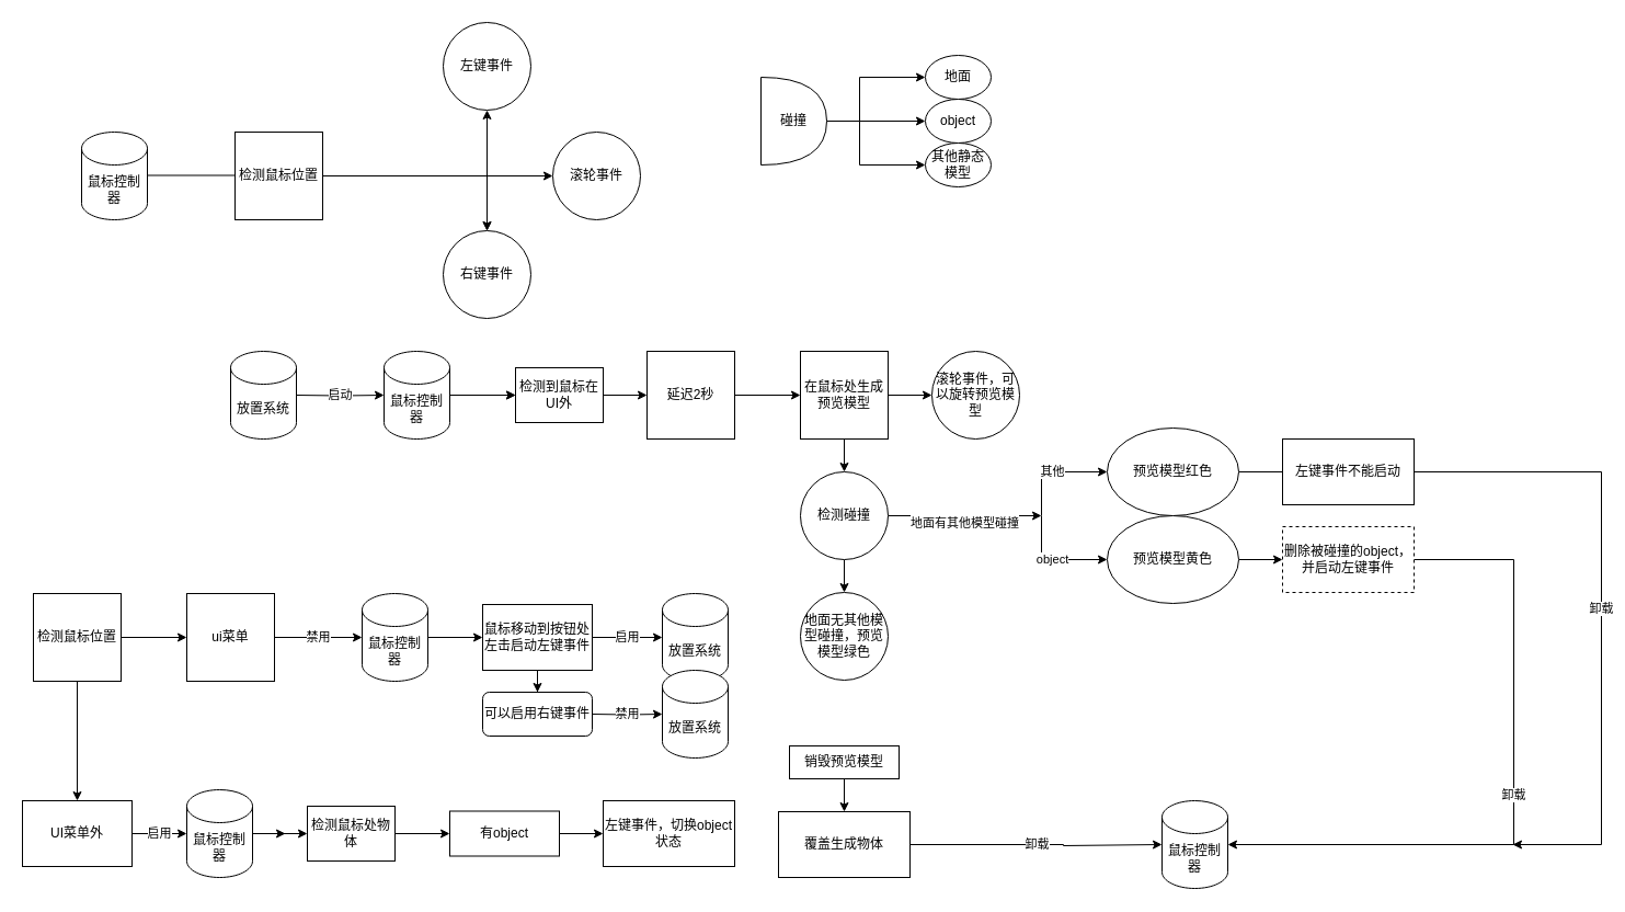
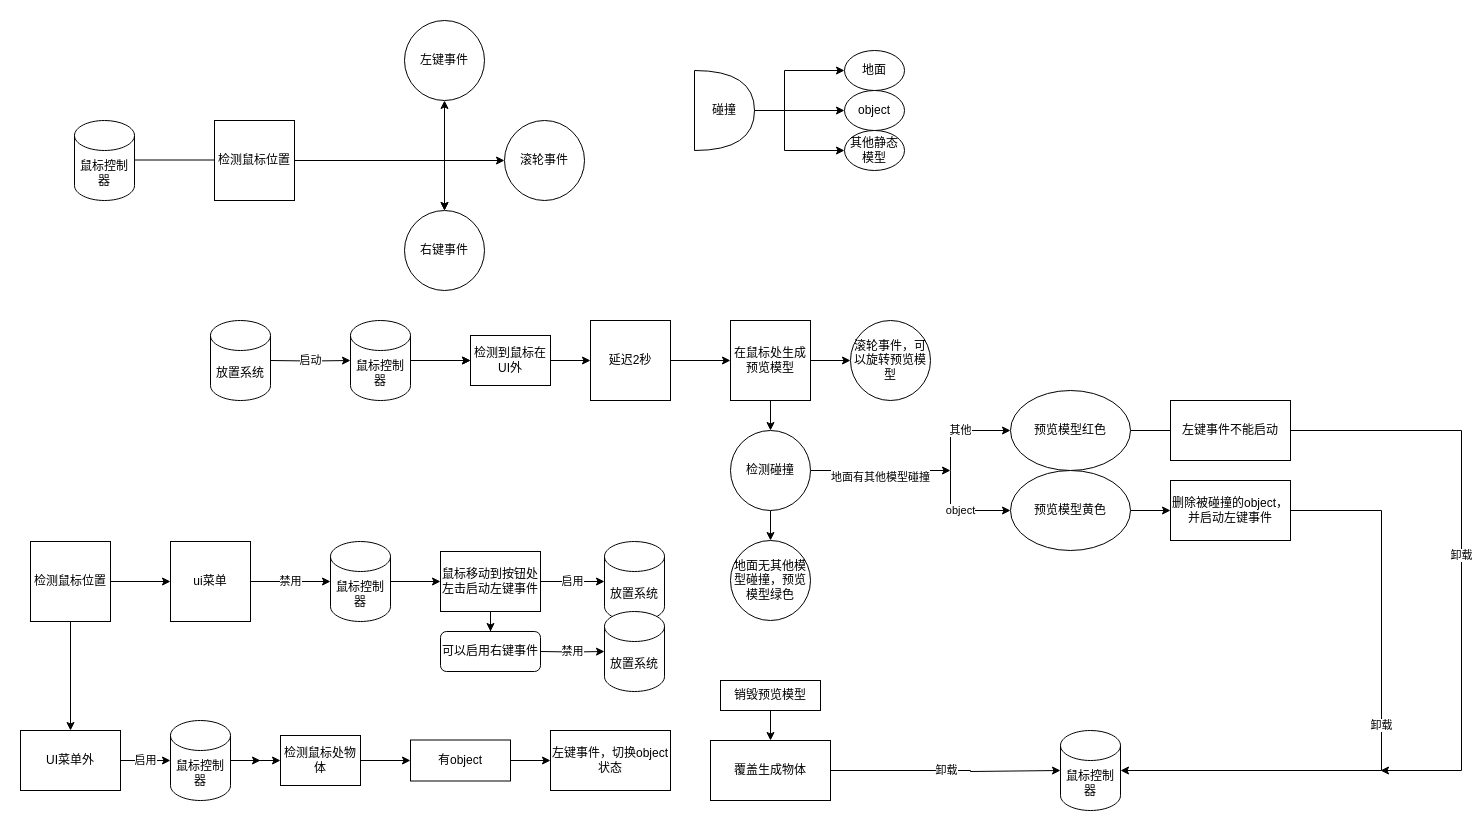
  <mxCell id="0" />
  <mxCell id="1" parent="0" />
  <mxCell id="2" value="禁用" style="edgeStyle=orthogonalEdgeStyle;rounded=0;orthogonalLoop=1;jettySize=auto;html=1;exitX=1;exitY=0.5;exitDx=0;exitDy=0;" edge="1" parent="1" source="3" target="22"><mxGeometry relative="1" as="geometry" /></mxCell>
  <mxCell id="3" value="ui菜单" style="whiteSpace=wrap;html=1;aspect=fixed;" vertex="1" parent="1"><mxGeometry x="170" y="541" width="80" height="80" as="geometry" /></mxCell>
  <mxCell id="4" value="" style="edgeStyle=orthogonalEdgeStyle;rounded=0;orthogonalLoop=1;jettySize=auto;html=1;" edge="1" parent="1"><mxGeometry relative="1" as="geometry"><mxPoint x="94" y="159.5" as="sourcePoint" /><mxPoint x="234" y="159.5" as="targetPoint" /></mxGeometry></mxCell>
  <mxCell id="5" value="" style="edgeStyle=orthogonalEdgeStyle;rounded=0;orthogonalLoop=1;jettySize=auto;html=1;" edge="1" parent="1" source="9" target="10"><mxGeometry relative="1" as="geometry" /></mxCell>
  <mxCell id="6" value="" style="edgeStyle=orthogonalEdgeStyle;rounded=0;orthogonalLoop=1;jettySize=auto;html=1;" edge="1" parent="1" source="9" target="11"><mxGeometry relative="1" as="geometry" /></mxCell>
  <mxCell id="7" value="" style="edgeStyle=orthogonalEdgeStyle;rounded=0;orthogonalLoop=1;jettySize=auto;html=1;" edge="1" parent="1" source="9" target="11"><mxGeometry relative="1" as="geometry" /></mxCell>
  <mxCell id="8" value="" style="edgeStyle=orthogonalEdgeStyle;rounded=0;orthogonalLoop=1;jettySize=auto;html=1;" edge="1" parent="1" source="9" target="12"><mxGeometry relative="1" as="geometry" /></mxCell>
  <mxCell id="9" value="检测鼠标位置" style="whiteSpace=wrap;html=1;aspect=fixed;" vertex="1" parent="1"><mxGeometry x="214" y="120" width="80" height="80" as="geometry" /></mxCell>
  <mxCell id="10" value="左键事件" style="ellipse;whiteSpace=wrap;html=1;" vertex="1" parent="1"><mxGeometry x="404" width="80" height="80" as="geometry" y="20" /></mxCell>
  <mxCell id="11" value="右键事件" style="ellipse;whiteSpace=wrap;html=1;" vertex="1" parent="1"><mxGeometry x="404" y="210" width="80" height="80" as="geometry" /></mxCell>
  <mxCell id="12" value="滚轮事件" style="ellipse;whiteSpace=wrap;html=1;" vertex="1" parent="1"><mxGeometry x="504" y="120" width="80" height="80" as="geometry" /></mxCell>
  <mxCell id="13" value="启动" style="edgeStyle=orthogonalEdgeStyle;rounded=0;orthogonalLoop=1;jettySize=auto;html=1;exitX=1;exitY=0.5;exitDx=0;exitDy=0;" edge="1" parent="1" target="57"><mxGeometry relative="1" as="geometry"><mxPoint x="270" y="360" as="sourcePoint" /></mxGeometry></mxCell>
  <mxCell id="14" value="" style="edgeStyle=orthogonalEdgeStyle;rounded=0;orthogonalLoop=1;jettySize=auto;html=1;" edge="1" parent="1" source="16" target="28"><mxGeometry relative="1" as="geometry" /></mxCell>
  <mxCell id="15" value="" style="edgeStyle=orthogonalEdgeStyle;rounded=0;orthogonalLoop=1;jettySize=auto;html=1;" edge="1" parent="1" source="16" target="54"><mxGeometry relative="1" as="geometry" /></mxCell>
  <mxCell id="16" value="在鼠标处生成预览模型" style="whiteSpace=wrap;html=1;aspect=fixed;" vertex="1" parent="1"><mxGeometry x="730" y="320" width="80" height="80" as="geometry" /></mxCell>
  <mxCell id="17" style="edgeStyle=orthogonalEdgeStyle;rounded=0;orthogonalLoop=1;jettySize=auto;html=1;exitX=1;exitY=0.5;exitDx=0;exitDy=0;entryX=0;entryY=0.5;entryDx=0;entryDy=0;" edge="1" parent="1" source="19" target="3"><mxGeometry relative="1" as="geometry" /></mxCell>
  <mxCell id="18" value="" style="edgeStyle=orthogonalEdgeStyle;rounded=0;orthogonalLoop=1;jettySize=auto;html=1;" edge="1" parent="1" source="19" target="60"><mxGeometry relative="1" as="geometry" /></mxCell>
  <mxCell id="19" value="检测鼠标位置" style="whiteSpace=wrap;html=1;aspect=fixed;" vertex="1" parent="1"><mxGeometry x="30" y="541" width="80" height="80" as="geometry" /></mxCell>
  <mxCell id="20" value="鼠标控制器" style="shape=cylinder3;whiteSpace=wrap;html=1;boundedLbl=1;backgroundOutline=1;size=15;" vertex="1" parent="1"><mxGeometry x="74" y="120" width="60" height="80" as="geometry" /></mxCell>
  <mxCell id="21" value="" style="edgeStyle=orthogonalEdgeStyle;rounded=0;orthogonalLoop=1;jettySize=auto;html=1;" edge="1" parent="1" source="22" target="25"><mxGeometry relative="1" as="geometry" /></mxCell>
  <mxCell id="22" value="鼠标控制器" style="shape=cylinder3;whiteSpace=wrap;html=1;boundedLbl=1;backgroundOutline=1;size=15;" vertex="1" parent="1"><mxGeometry x="330" y="541" width="60" height="80" as="geometry" /></mxCell>
  <mxCell id="23" value="启用" style="edgeStyle=orthogonalEdgeStyle;rounded=0;orthogonalLoop=1;jettySize=auto;html=1;exitX=1;exitY=0.5;exitDx=0;exitDy=0;entryX=0;entryY=0.5;entryDx=0;entryDy=0;entryPerimeter=0;" edge="1" parent="1" source="25" target="65"><mxGeometry relative="1" as="geometry" /></mxCell>
  <mxCell id="24" value="" style="edgeStyle=orthogonalEdgeStyle;rounded=0;orthogonalLoop=1;jettySize=auto;html=1;" edge="1" parent="1" source="25" target="66"><mxGeometry relative="1" as="geometry" /></mxCell>
  <mxCell id="25" value="&lt;div&gt;鼠标移动到按钮处&lt;/div&gt;&lt;div&gt;左击启动左键事件&lt;br&gt;&lt;/div&gt;" style="whiteSpace=wrap;html=1;" vertex="1" parent="1"><mxGeometry x="440" y="551" width="100" height="60" as="geometry" /></mxCell>
  <mxCell id="26" value="&lt;br&gt;地面有其他模型碰撞&lt;br&gt;" style="edgeStyle=orthogonalEdgeStyle;rounded=0;orthogonalLoop=1;jettySize=auto;html=1;" edge="1" parent="1" source="28"><mxGeometry relative="1" as="geometry"><mxPoint x="950" y="470" as="targetPoint" /></mxGeometry></mxCell>
  <mxCell id="27" value="" style="edgeStyle=orthogonalEdgeStyle;rounded=0;orthogonalLoop=1;jettySize=auto;html=1;" edge="1" parent="1" source="28" target="31"><mxGeometry relative="1" as="geometry" /></mxCell>
  <mxCell id="28" value="检测碰撞" style="ellipse;whiteSpace=wrap;html=1;" vertex="1" parent="1"><mxGeometry x="730" y="430" width="80" height="80" as="geometry" /></mxCell>
  <mxCell id="29" style="edgeStyle=orthogonalEdgeStyle;rounded=0;orthogonalLoop=1;jettySize=auto;html=1;exitX=1;exitY=0.5;exitDx=0;exitDy=0;entryX=0;entryY=0.5;entryDx=0;entryDy=0;" edge="1" parent="1" source="30" target="16"><mxGeometry relative="1" as="geometry" /></mxCell>
  <mxCell id="30" value="延迟2秒" style="whiteSpace=wrap;html=1;aspect=fixed;" vertex="1" parent="1"><mxGeometry x="590" y="320" width="80" height="80" as="geometry" /></mxCell>
  <mxCell id="31" value="地面无其他模型碰撞，预览模型绿色" style="ellipse;whiteSpace=wrap;html=1;" vertex="1" parent="1"><mxGeometry x="730" y="540" width="80" height="80" as="geometry" /></mxCell>
  <mxCell id="32" value="" style="edgeStyle=orthogonalEdgeStyle;rounded=0;orthogonalLoop=1;jettySize=auto;html=1;" edge="1" parent="1" source="33" target="35"><mxGeometry relative="1" as="geometry" /></mxCell>
  <mxCell id="33" value="销毁预览模型" style="whiteSpace=wrap;html=1;" vertex="1" parent="1"><mxGeometry x="720" y="680" width="100" height="30" as="geometry" /></mxCell>
  <mxCell id="34" value="卸载" style="edgeStyle=orthogonalEdgeStyle;rounded=0;orthogonalLoop=1;jettySize=auto;html=1;exitX=1;exitY=0.5;exitDx=0;exitDy=0;" edge="1" parent="1" source="35"><mxGeometry relative="1" as="geometry"><mxPoint x="1060" y="770" as="targetPoint" /><Array as="points"><mxPoint x="970" y="770" /><mxPoint x="970" y="771" /></Array></mxGeometry></mxCell>
  <mxCell id="35" value="覆盖生成物体" style="whiteSpace=wrap;html=1;" vertex="1" parent="1"><mxGeometry x="710" y="740" width="120" height="60" as="geometry" /></mxCell>
  <mxCell id="36" value="碰撞" style="shape=or;whiteSpace=wrap;html=1;" vertex="1" parent="1"><mxGeometry x="694" y="70" width="60" height="80" as="geometry" /></mxCell>
  <mxCell id="37" value="" style="endArrow=none;html=1;rounded=0;" edge="1" parent="1"><mxGeometry width="50" height="50" relative="1" as="geometry"><mxPoint x="754" y="110" as="sourcePoint" /><mxPoint x="784" y="110" as="targetPoint" /></mxGeometry></mxCell>
  <mxCell id="38" value="" style="endArrow=classic;html=1;rounded=0;" edge="1" parent="1"><mxGeometry width="50" height="50" relative="1" as="geometry"><mxPoint x="784" y="110" as="sourcePoint" /><mxPoint x="844" y="70" as="targetPoint" /><Array as="points"><mxPoint x="784" y="70" /></Array></mxGeometry></mxCell>
  <mxCell id="39" value="" style="endArrow=classic;html=1;rounded=0;" edge="1" parent="1"><mxGeometry width="50" height="50" relative="1" as="geometry"><mxPoint x="784" y="110" as="sourcePoint" /><mxPoint x="844" y="110" as="targetPoint" /></mxGeometry></mxCell>
  <mxCell id="40" value="" style="endArrow=classic;html=1;rounded=0;" edge="1" parent="1"><mxGeometry width="50" height="50" relative="1" as="geometry"><mxPoint x="784" y="110" as="sourcePoint" /><mxPoint x="844" y="150" as="targetPoint" /><Array as="points"><mxPoint x="784" y="150" /></Array></mxGeometry></mxCell>
  <mxCell id="41" value="地面" style="ellipse;whiteSpace=wrap;html=1;" vertex="1" parent="1"><mxGeometry x="844" y="50" width="60" height="40" as="geometry" /></mxCell>
  <mxCell id="42" value="object" style="ellipse;whiteSpace=wrap;html=1;" vertex="1" parent="1"><mxGeometry x="844" y="90" width="60" height="40" as="geometry" /></mxCell>
  <mxCell id="43" value="其他静态模型" style="ellipse;whiteSpace=wrap;html=1;" vertex="1" parent="1"><mxGeometry x="844" y="130" width="60" height="40" as="geometry" /></mxCell>
  <mxCell id="44" value="其他" style="endArrow=classic;html=1;rounded=0;" edge="1" parent="1"><mxGeometry width="50" height="50" relative="1" as="geometry"><mxPoint x="950" y="470" as="sourcePoint" /><mxPoint x="1010" y="430" as="targetPoint" /><Array as="points"><mxPoint x="950" y="430" /></Array></mxGeometry></mxCell>
  <mxCell id="45" value="object" style="endArrow=classic;html=1;rounded=0;" edge="1" parent="1"><mxGeometry width="50" height="50" relative="1" as="geometry"><mxPoint x="950" y="470" as="sourcePoint" /><mxPoint x="1010" y="510" as="targetPoint" /><Array as="points"><mxPoint x="950" y="510" /></Array></mxGeometry></mxCell>
  <mxCell id="46" value="" style="edgeStyle=orthogonalEdgeStyle;rounded=0;orthogonalLoop=1;jettySize=auto;html=1;endArrow=none;" edge="1" parent="1" source="47" target="51"><mxGeometry relative="1" as="geometry" /></mxCell>
  <mxCell id="47" value="预览模型红色" style="ellipse;whiteSpace=wrap;html=1;" vertex="1" parent="1"><mxGeometry x="1010" y="390" width="120" height="80" as="geometry" /></mxCell>
  <mxCell id="48" value="" style="edgeStyle=orthogonalEdgeStyle;rounded=0;orthogonalLoop=1;jettySize=auto;html=1;" edge="1" parent="1" source="49" target="53"><mxGeometry relative="1" as="geometry" /></mxCell>
  <mxCell id="49" value="预览模型黄色" style="ellipse;whiteSpace=wrap;html=1;" vertex="1" parent="1"><mxGeometry x="1010" y="470" width="120" height="80" as="geometry" /></mxCell>
  <mxCell id="50" value="卸载" style="edgeStyle=orthogonalEdgeStyle;rounded=0;orthogonalLoop=1;jettySize=auto;html=1;exitX=1;exitY=0.5;exitDx=0;exitDy=0;" edge="1" parent="1" source="51"><mxGeometry relative="1" as="geometry"><mxPoint x="1380" y="770" as="targetPoint" /><Array as="points"><mxPoint x="1461" y="430" /></Array></mxGeometry></mxCell>
  <mxCell id="51" value="左键事件不能启动" style="whiteSpace=wrap;html=1;" vertex="1" parent="1"><mxGeometry x="1170" y="400" width="120" height="60" as="geometry" /></mxCell>
  <mxCell id="52" value="卸载" style="edgeStyle=orthogonalEdgeStyle;rounded=0;orthogonalLoop=1;jettySize=auto;html=1;" edge="1" parent="1" source="53"><mxGeometry relative="1" as="geometry"><mxPoint x="1120" y="770" as="targetPoint" /><Array as="points"><mxPoint x="1381" y="510" /></Array></mxGeometry></mxCell>
- <mxCell id="53" value="删除被碰撞的object，并启动左键事件" style="whiteSpace=wrap;html=1;dashed=1;" vertex="1" parent="1"><mxGeometry x="1170" y="480" width="120" height="60" as="geometry" /></mxCell>
+ <mxCell id="53" value="删除被碰撞的object，并启动左键事件" style="whiteSpace=wrap;html=1;" vertex="1" parent="1"><mxGeometry x="1170" y="480" width="120" height="60" as="geometry" /></mxCell>
  <mxCell id="54" value="滚轮事件，可以旋转预览模型" style="ellipse;whiteSpace=wrap;html=1;" vertex="1" parent="1"><mxGeometry x="850" y="320" width="80" height="80" as="geometry" /></mxCell>
  <mxCell id="55" style="edgeStyle=orthogonalEdgeStyle;rounded=0;orthogonalLoop=1;jettySize=auto;html=1;exitX=1;exitY=0.5;exitDx=0;exitDy=0;exitPerimeter=0;entryX=0;entryY=0.5;entryDx=0;entryDy=0;" edge="1" parent="1" source="70" target="30"><mxGeometry relative="1" as="geometry" /></mxCell>
  <mxCell id="56" value="" style="edgeStyle=orthogonalEdgeStyle;rounded=0;orthogonalLoop=1;jettySize=auto;html=1;" edge="1" parent="1" source="57" target="70"><mxGeometry relative="1" as="geometry" /></mxCell>
  <mxCell id="57" value="鼠标控制器" style="shape=cylinder3;whiteSpace=wrap;html=1;boundedLbl=1;backgroundOutline=1;size=15;" vertex="1" parent="1"><mxGeometry x="350" y="320" width="60" height="80" as="geometry" /></mxCell>
  <mxCell id="58" value="鼠标控制器" style="shape=cylinder3;whiteSpace=wrap;html=1;boundedLbl=1;backgroundOutline=1;size=15;" vertex="1" parent="1"><mxGeometry x="1060" y="730" width="60" height="80" as="geometry" /></mxCell>
  <mxCell id="59" value="启用" style="edgeStyle=orthogonalEdgeStyle;rounded=0;orthogonalLoop=1;jettySize=auto;html=1;exitX=1;exitY=0.5;exitDx=0;exitDy=0;" edge="1" parent="1" source="60"><mxGeometry relative="1" as="geometry"><mxPoint x="170" y="760" as="targetPoint" /></mxGeometry></mxCell>
  <mxCell id="60" value="UI菜单外" style="whiteSpace=wrap;html=1;" vertex="1" parent="1"><mxGeometry x="20" y="730" width="100" height="60" as="geometry" /></mxCell>
  <mxCell id="61" value="" style="edgeStyle=orthogonalEdgeStyle;rounded=0;orthogonalLoop=1;jettySize=auto;html=1;" edge="1" parent="1" source="63"><mxGeometry relative="1" as="geometry"><mxPoint x="260" y="760" as="targetPoint" /></mxGeometry></mxCell>
  <mxCell id="62" value="" style="edgeStyle=orthogonalEdgeStyle;rounded=0;orthogonalLoop=1;jettySize=auto;html=1;" edge="1" parent="1" source="63" target="72"><mxGeometry relative="1" as="geometry" /></mxCell>
  <mxCell id="63" value="鼠标控制器" style="shape=cylinder3;whiteSpace=wrap;html=1;boundedLbl=1;backgroundOutline=1;size=15;" vertex="1" parent="1"><mxGeometry x="170" y="720" width="60" height="80" as="geometry" /></mxCell>
  <mxCell id="64" value="放置系统" style="shape=cylinder3;whiteSpace=wrap;html=1;boundedLbl=1;backgroundOutline=1;size=15;" vertex="1" parent="1"><mxGeometry x="210" y="320" width="60" height="80" as="geometry" /></mxCell>
  <mxCell id="65" value="放置系统" style="shape=cylinder3;whiteSpace=wrap;html=1;boundedLbl=1;backgroundOutline=1;size=15;" vertex="1" parent="1"><mxGeometry x="604" y="541" width="60" height="80" as="geometry" /></mxCell>
  <mxCell id="66" value="可以启用右键事件" style="rounded=1;whiteSpace=wrap;html=1;" vertex="1" parent="1"><mxGeometry x="440" y="631" width="100" height="40" as="geometry" /></mxCell>
  <mxCell id="67" value="禁用" style="edgeStyle=orthogonalEdgeStyle;rounded=0;orthogonalLoop=1;jettySize=auto;html=1;exitX=1;exitY=0.5;exitDx=0;exitDy=0;entryX=0;entryY=0.5;entryDx=0;entryDy=0;entryPerimeter=0;" edge="1" target="68" parent="1"><mxGeometry relative="1" as="geometry"><mxPoint x="540" y="651" as="sourcePoint" /></mxGeometry></mxCell>
  <mxCell id="68" value="放置系统" style="shape=cylinder3;whiteSpace=wrap;html=1;boundedLbl=1;backgroundOutline=1;size=15;" vertex="1" parent="1"><mxGeometry x="604" y="611" width="60" height="80" as="geometry" /></mxCell>
  <mxCell id="69" value="" style="edgeStyle=orthogonalEdgeStyle;rounded=0;orthogonalLoop=1;jettySize=auto;html=1;exitX=1;exitY=0.5;exitDx=0;exitDy=0;exitPerimeter=0;entryX=0;entryY=0.5;entryDx=0;entryDy=0;" edge="1" parent="1" source="57" target="70"><mxGeometry relative="1" as="geometry"><mxPoint x="410" y="360" as="sourcePoint" /><mxPoint x="590" y="360" as="targetPoint" /></mxGeometry></mxCell>
  <mxCell id="70" value="检测到鼠标在UI外" style="whiteSpace=wrap;html=1;" vertex="1" parent="1"><mxGeometry x="470" y="335" width="80" height="50" as="geometry" /></mxCell>
  <mxCell id="71" value="" style="edgeStyle=orthogonalEdgeStyle;rounded=0;orthogonalLoop=1;jettySize=auto;html=1;" edge="1" parent="1" source="72" target="74"><mxGeometry relative="1" as="geometry" /></mxCell>
  <mxCell id="72" value="检测鼠标处物体" style="whiteSpace=wrap;html=1;" vertex="1" parent="1"><mxGeometry x="280" y="735" width="80" height="50" as="geometry" /></mxCell>
  <mxCell id="73" value="" style="edgeStyle=orthogonalEdgeStyle;rounded=0;orthogonalLoop=1;jettySize=auto;html=1;" edge="1" parent="1" source="74" target="75"><mxGeometry relative="1" as="geometry" /></mxCell>
  <mxCell id="74" value="有object" style="whiteSpace=wrap;html=1;" vertex="1" parent="1"><mxGeometry x="410" y="739.5" width="100" height="41" as="geometry" /></mxCell>
  <mxCell id="75" value="左键事件，切换object状态" style="whiteSpace=wrap;html=1;" vertex="1" parent="1"><mxGeometry x="550" y="730" width="120" height="60" as="geometry" /></mxCell>
